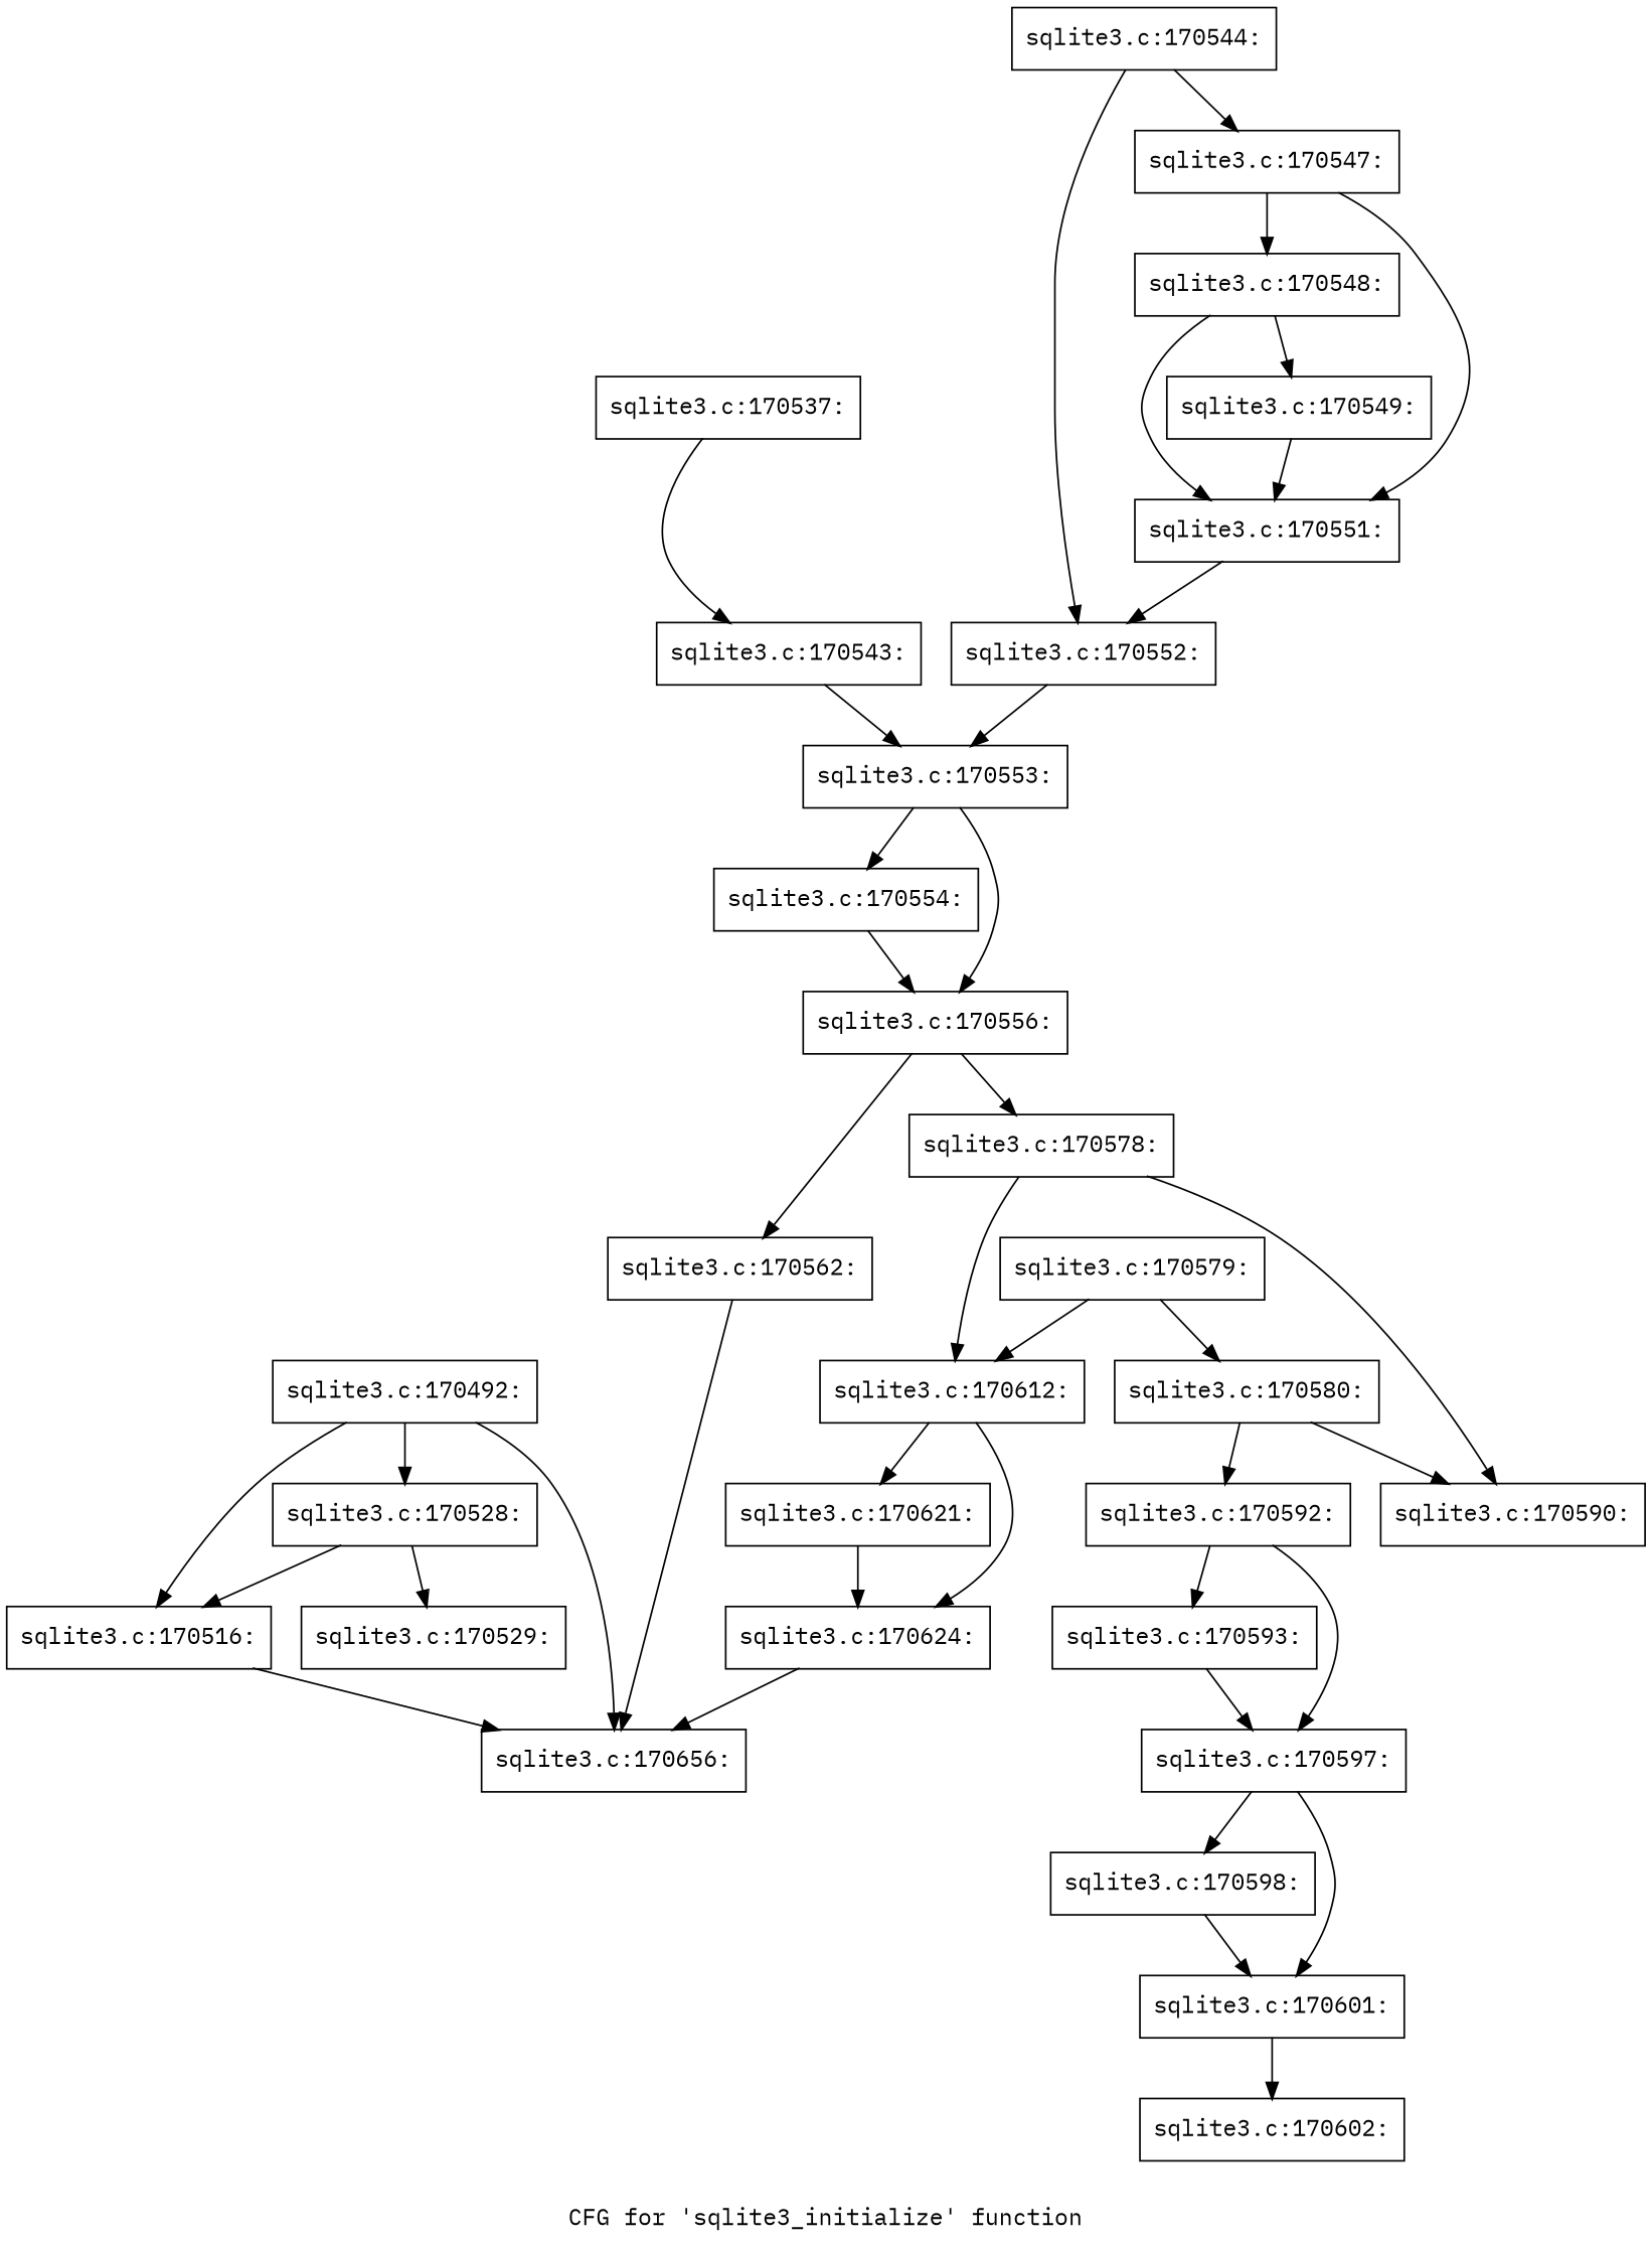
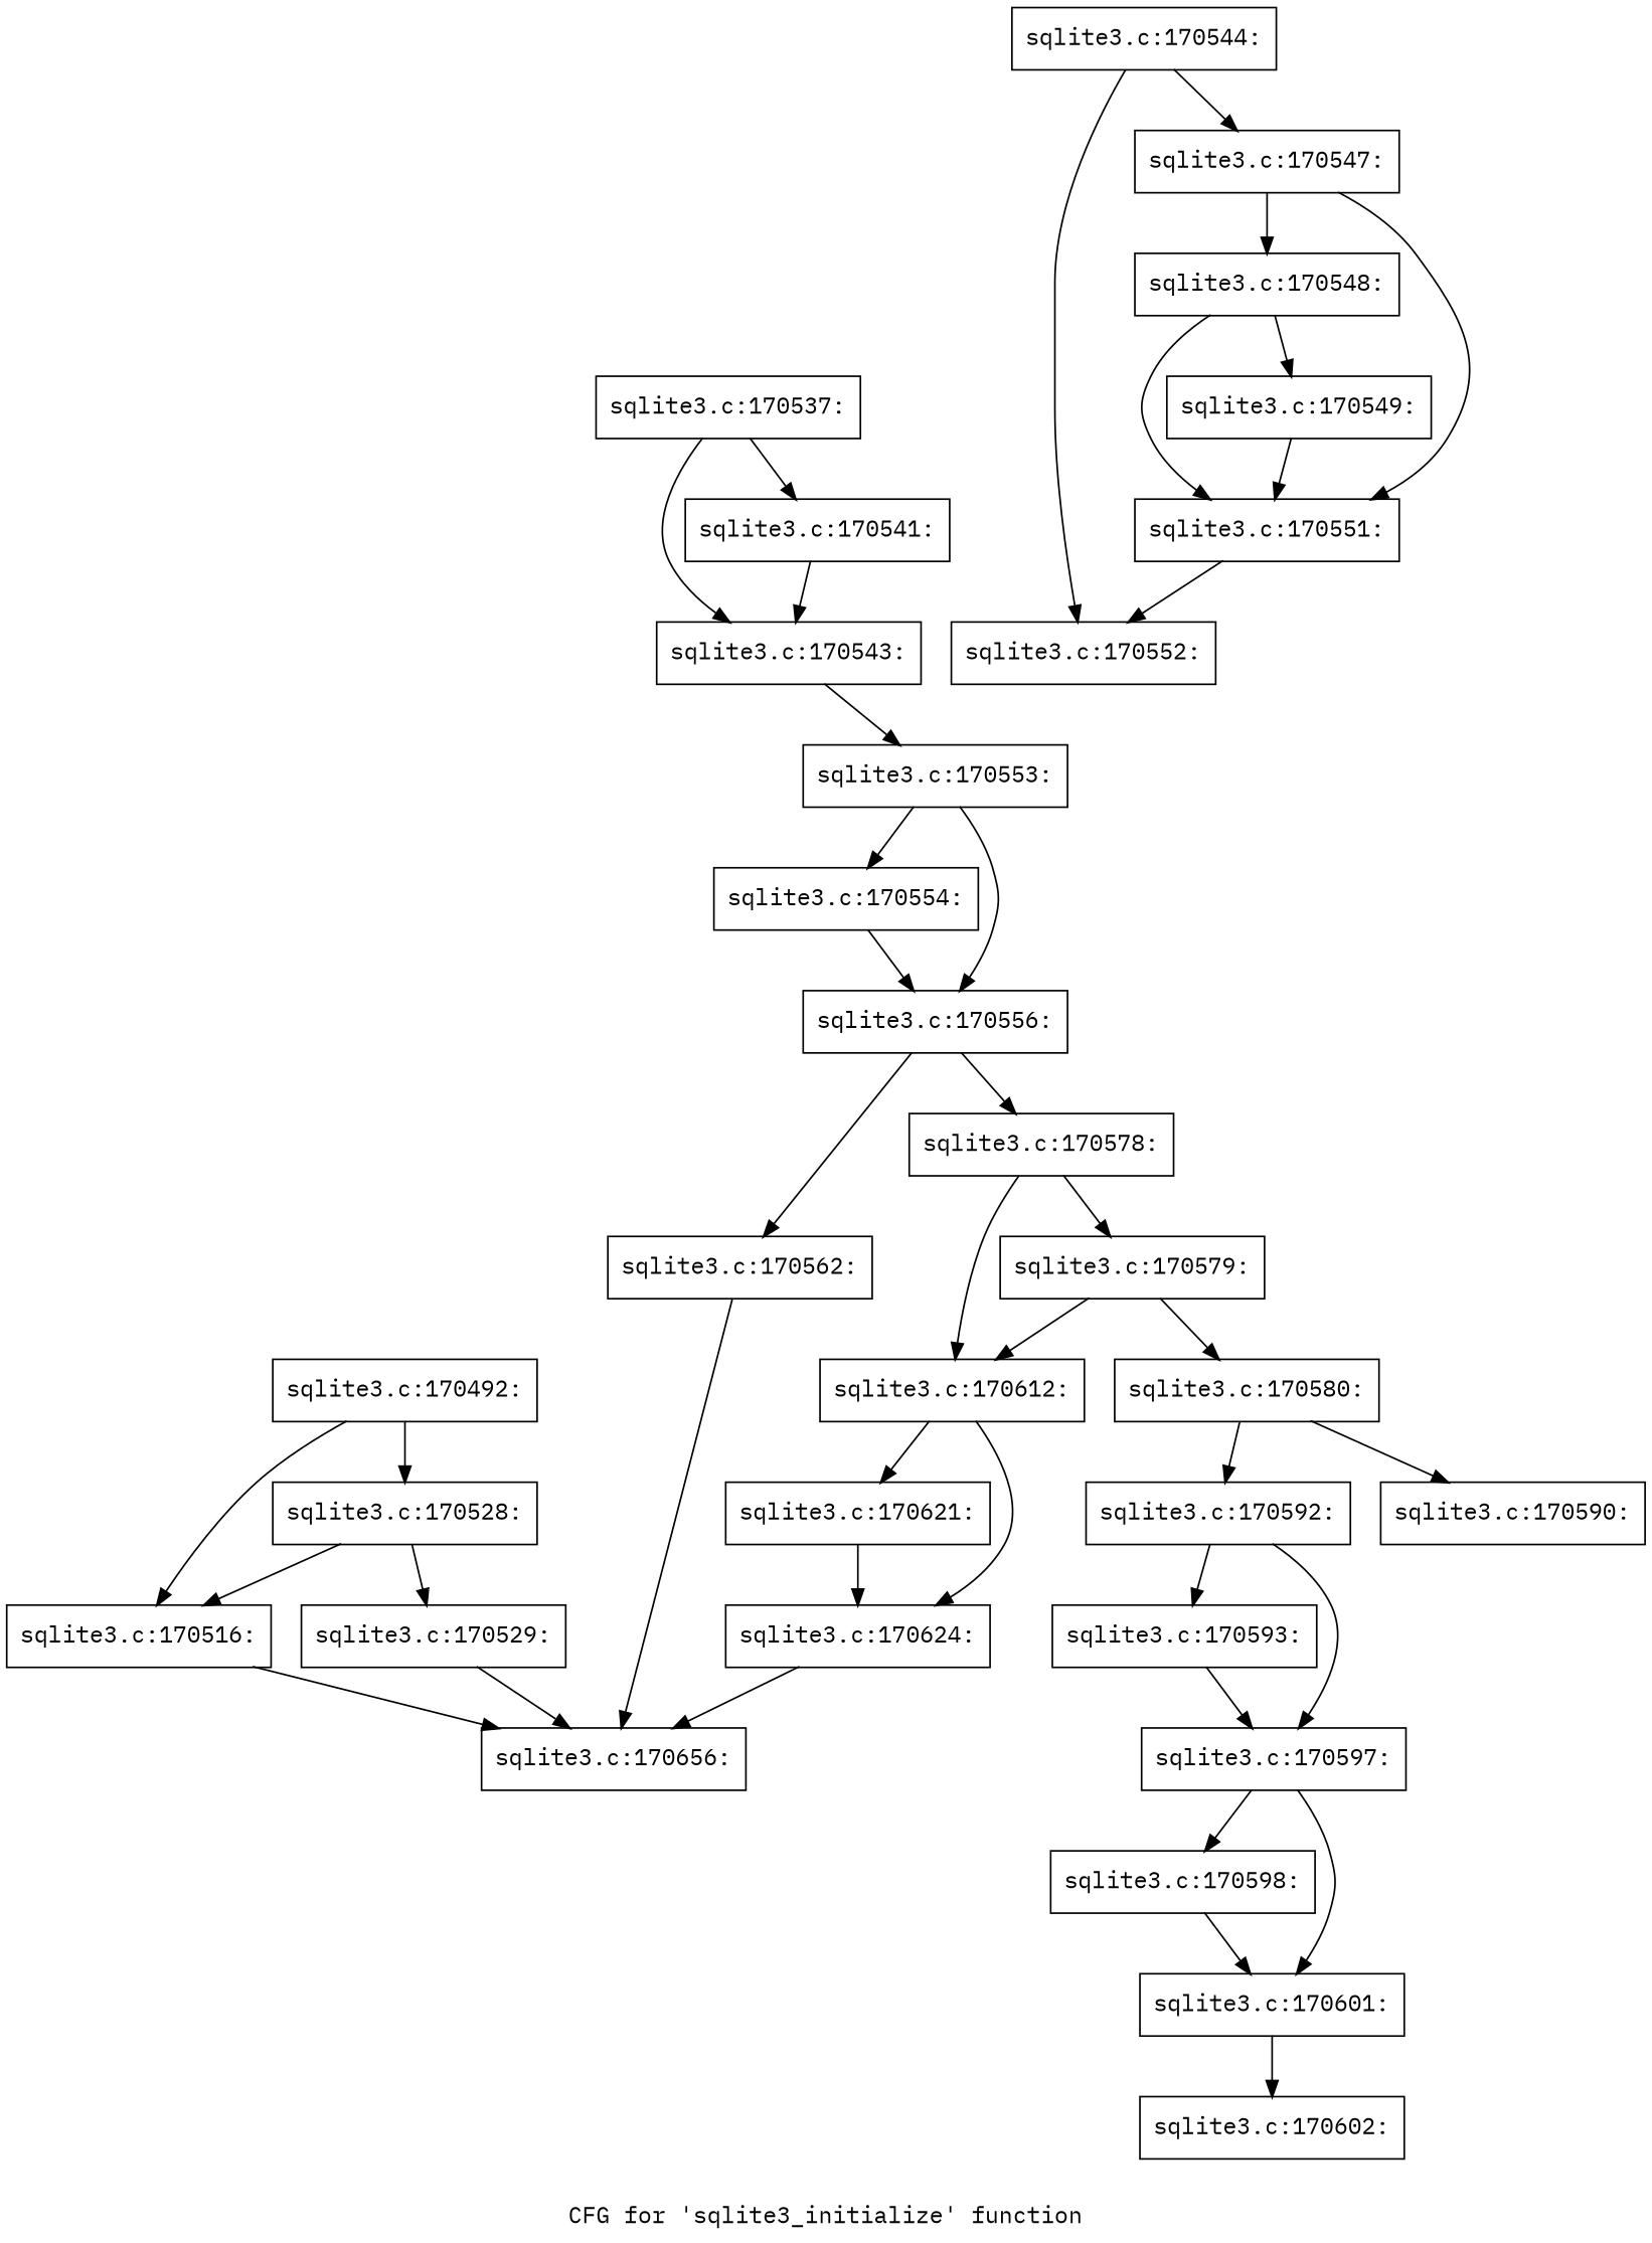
  digraph {
    fontname="IBM Plex Mono"
    label="CFG for 'sqlite3_initialize' function"
    node [fontname="IBM Plex Mono" shape=record]
    edge [fontname="IBM Plex Mono"]
    n1 [label="{sqlite3.c:170492:}"]
    n2 [label="{sqlite3.c:170516:}"]
    n3 [label="{sqlite3.c:170528:}"]
    n4 [label="{sqlite3.c:170656:}"]
    n5 [label="{sqlite3.c:170529:}"]
    n6 [label="{sqlite3.c:170537:}"]
    n7 [label="{sqlite3.c:170543:}"]
+   n8 [label="{sqlite3.c:170541:}"]
    n9 [label="{sqlite3.c:170553:}"]
    n10 [label="{sqlite3.c:170544:}"]
    n11 [label="{sqlite3.c:170552:}"]
    n12 [label="{sqlite3.c:170547:}"]
    n13 [label="{sqlite3.c:170554:}"]
    n14 [label="{sqlite3.c:170556:}"]
    n15 [label="{sqlite3.c:170548:}"]
    n16 [label="{sqlite3.c:170551:}"]
    n17 [label="{sqlite3.c:170562:}"]
    n18 [label="{sqlite3.c:170578:}"]
    n19 [label="{sqlite3.c:170549:}"]
    n20 [label="{sqlite3.c:170579:}"]
    n21 [label="{sqlite3.c:170612:}"]
    n22 [label="{sqlite3.c:170580:}"]
    n23 [label="{sqlite3.c:170621:}"]
    n24 [label="{sqlite3.c:170624:}"]
    n25 [label="{sqlite3.c:170590:}"]
    n26 [label="{sqlite3.c:170592:}"]
    n27 [label="{sqlite3.c:170593:}"]
    n28 [label="{sqlite3.c:170597:}"]
    n29 [label="{sqlite3.c:170598:}"]
    n30 [label="{sqlite3.c:170601:}"]
    n31 [label="{sqlite3.c:170602:}"]
    n1 -> n2
    n1 -> n3
    n2 -> n4
    n3 -> n2
    n3 -> n5
-   n1 -> n4
+   n5 -> n4
    n6 -> n7
+   n6 -> n8
    n7 -> n9
+   n8 -> n7
    n9 -> n13
    n9 -> n14
    n10 -> n11
    n10 -> n12
-   n11 -> n9
    n12 -> n15
    n12 -> n16
    n13 -> n14
    n14 -> n17
    n14 -> n18
    n15 -> n16
    n15 -> n19
    n16 -> n11
    n17 -> n4
-   n18 -> n25
+   n18 -> n20
    n18 -> n21
    n19 -> n16
    n20 -> n21
    n20 -> n22
    n21 -> n23
    n21 -> n24
    n22 -> n25
    n22 -> n26
    n23 -> n24
    n24 -> n4
    n26 -> n27
    n26 -> n28
    n27 -> n28
    n28 -> n29
    n28 -> n30
    n29 -> n30
    n30 -> n31
  }
